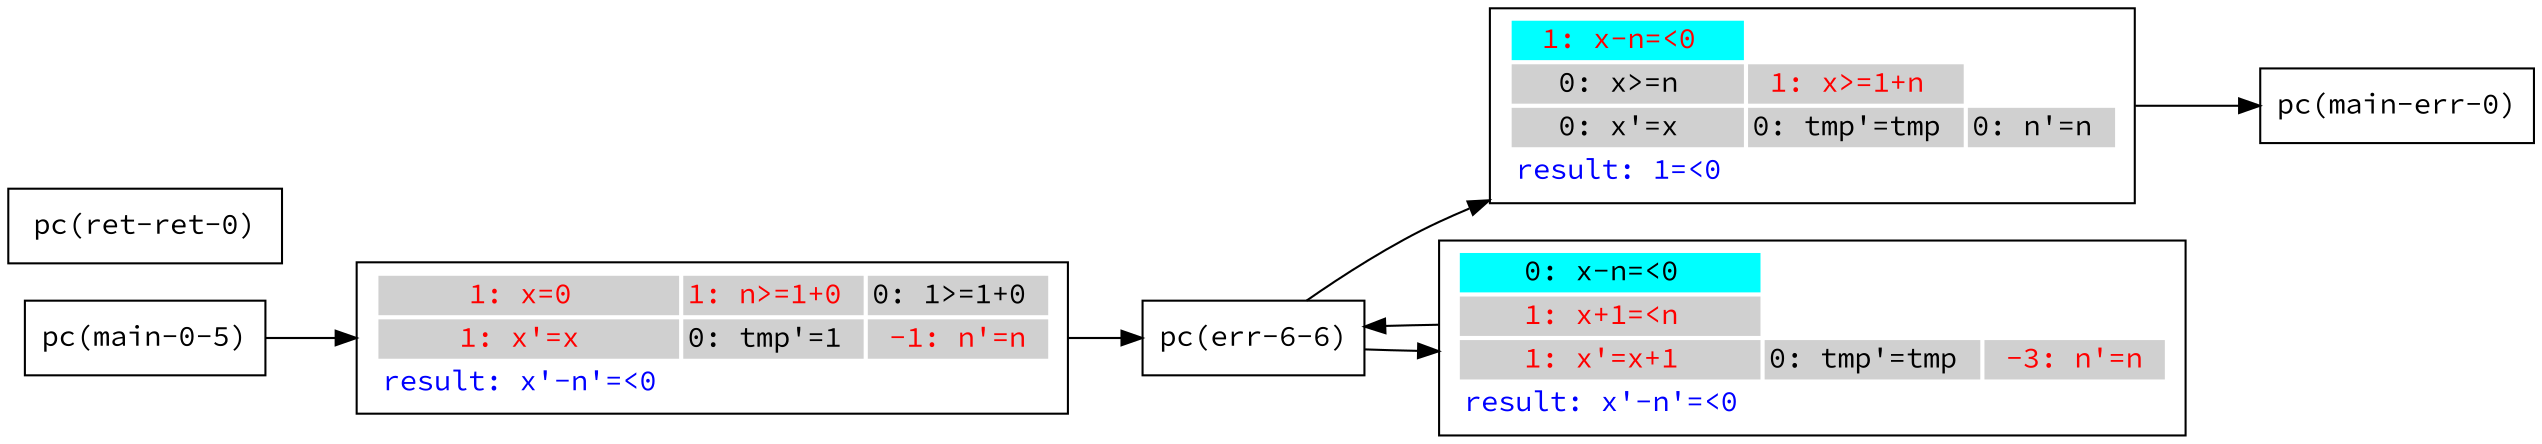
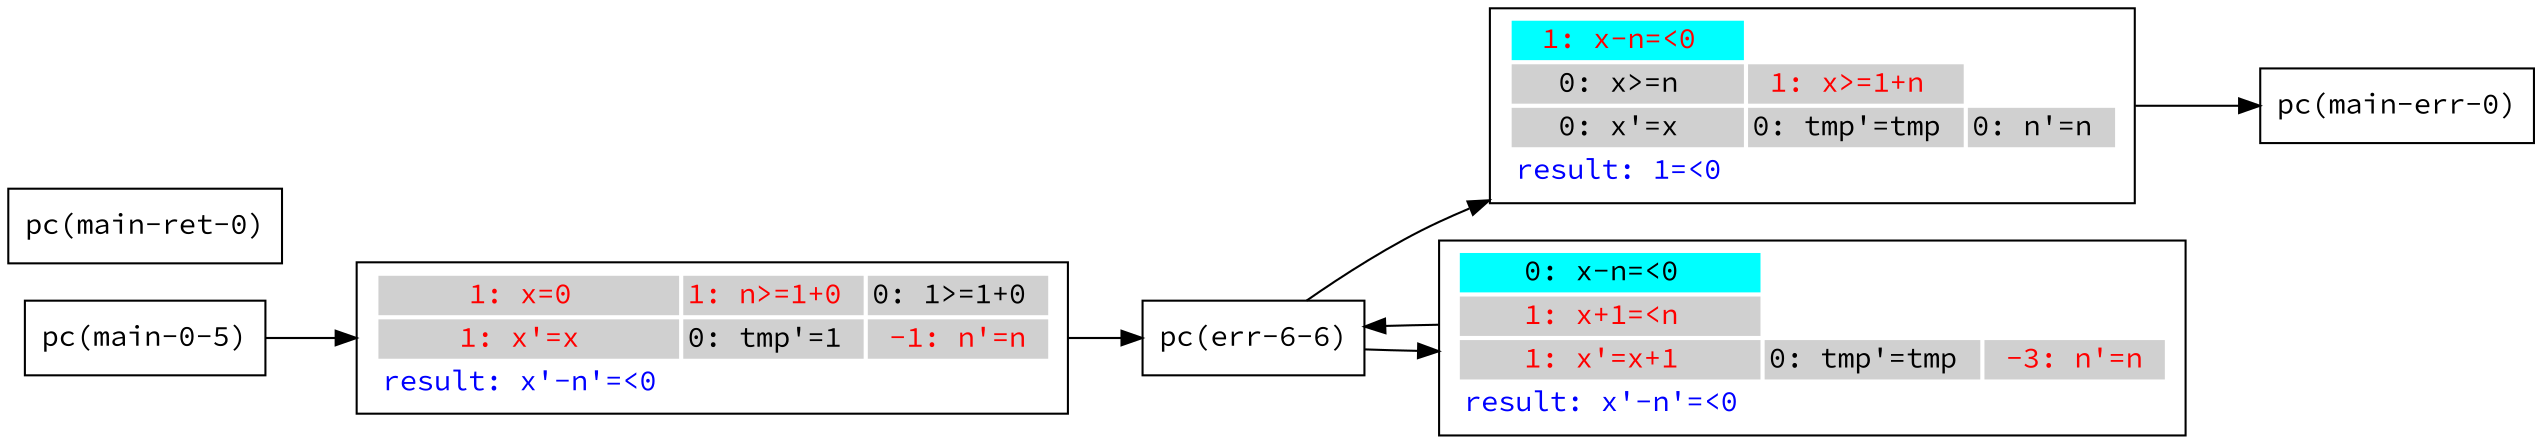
  digraph {
    fontname="Source Code Pro"
    rankdir=LR
    node [fontname="Source Code Pro" shape=box]
    edge [fontname="Source Code Pro"]
    n1 [label="pc(main-0-5)"]
    n2 [label=<<TABLE border="0"><TR><TD bgcolor = "#D0D0D0"><FONT COLOR="red">1: x=0 </FONT></TD><TD bgcolor = "#D0D0D0"><FONT COLOR="red">1: n&#062;=1+0 </FONT></TD><TD bgcolor = "#D0D0D0"><FONT COLOR="black">0: 1&#062;=1+0 </FONT></TD></TR><TR><TD bgcolor = "#D0D0D0"><FONT COLOR="red">1: x'=x </FONT></TD><TD bgcolor = "#D0D0D0"><FONT COLOR="black">0: tmp'=1 </FONT></TD><TD bgcolor = "#D0D0D0"><FONT COLOR="red"> -1: n'=n </FONT></TD></TR><TR><TD bgcolor = "white"><FONT COLOR="blue">result: x'-n'=&#060;0 </FONT></TD></TR></TABLE>>]
    n3 [label="pc(err-6-6)"]
    n4 [label=<<TABLE border="0"><TR><TD bgcolor = "#00FFFF"><FONT COLOR="red">1: x-n=&#060;0 </FONT></TD></TR><TR><TD bgcolor = "#D0D0D0"><FONT COLOR="black">0: x&#062;=n </FONT></TD><TD bgcolor = "#D0D0D0"><FONT COLOR="red">1: x&#062;=1+n </FONT></TD></TR><TR><TD bgcolor = "#D0D0D0"><FONT COLOR="black">0: x'=x </FONT></TD><TD bgcolor = "#D0D0D0"><FONT COLOR="black">0: tmp'=tmp </FONT></TD><TD bgcolor = "#D0D0D0"><FONT COLOR="black">0: n'=n </FONT></TD></TR><TR><TD bgcolor = "white"><FONT COLOR="blue">result: 1=&#060;0 </FONT></TD></TR></TABLE>>]
    n5 [label=<<TABLE border="0"><TR><TD bgcolor = "#00FFFF"><FONT COLOR="black">0: x-n=&#060;0 </FONT></TD></TR><TR><TD bgcolor = "#D0D0D0"><FONT COLOR="red">1: x+1=&#060;n </FONT></TD></TR><TR><TD bgcolor = "#D0D0D0"><FONT COLOR="red">1: x'=x+1 </FONT></TD><TD bgcolor = "#D0D0D0"><FONT COLOR="black">0: tmp'=tmp </FONT></TD><TD bgcolor = "#D0D0D0"><FONT COLOR="red"> -3: n'=n </FONT></TD></TR><TR><TD bgcolor = "white"><FONT COLOR="blue">result: x'-n'=&#060;0 </FONT></TD></TR></TABLE>>]
    n6 [label="pc(main-err-0)"]
-   n7 [label="pc(ret-ret-0)"]
+   n7 [label="pc(main-ret-0)"]
    n1 -> n2
    n2 -> n3
    n3 -> n4
    n3 -> n5
    n4 -> n6
    n5 -> n3
  }
